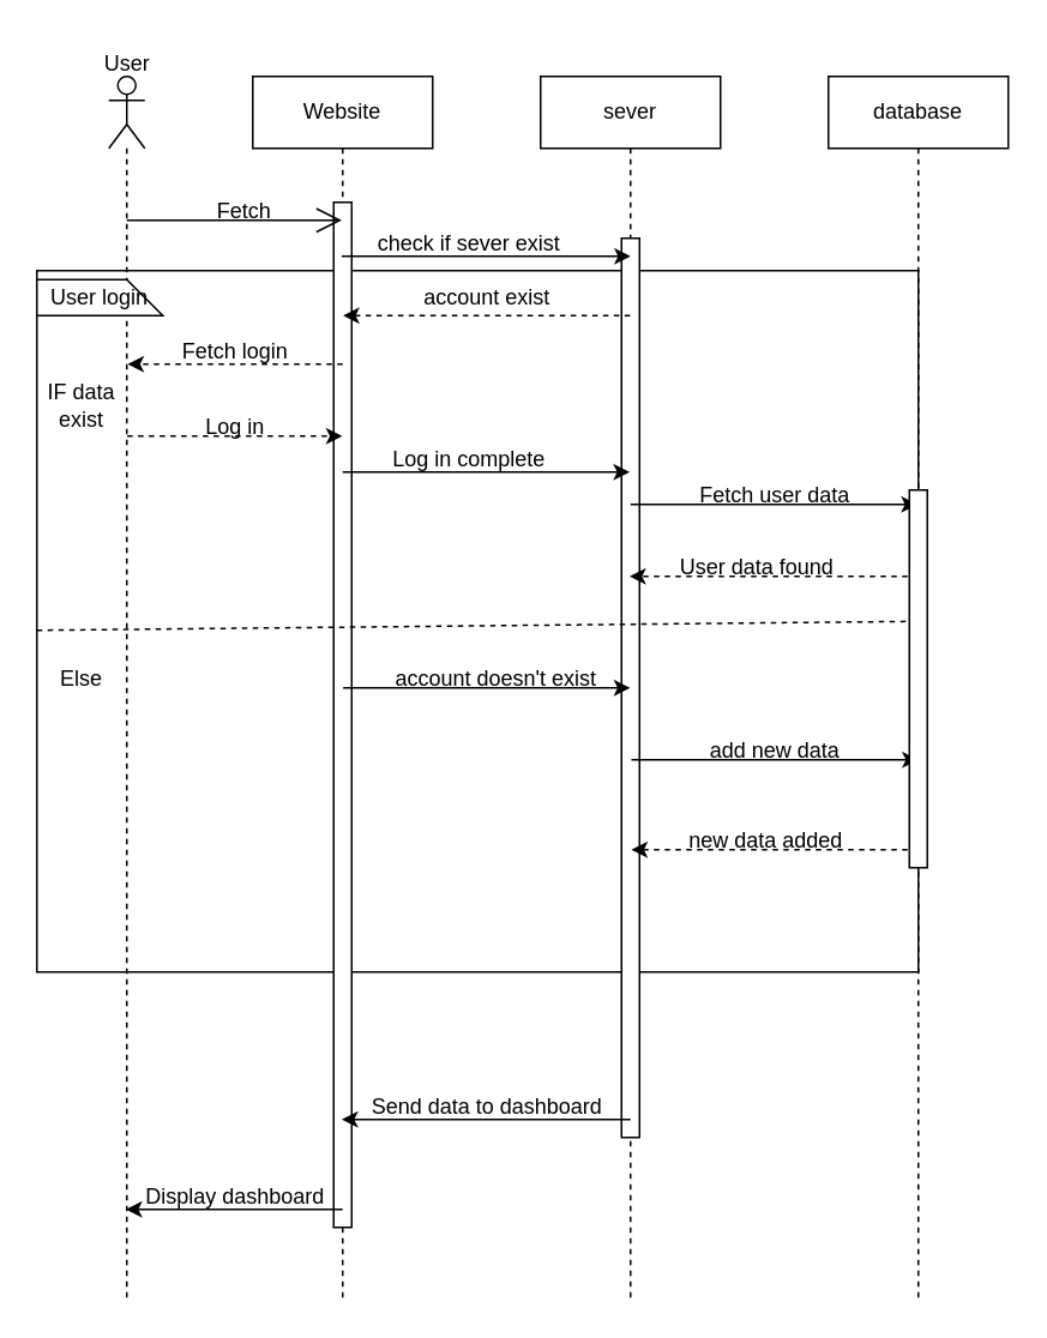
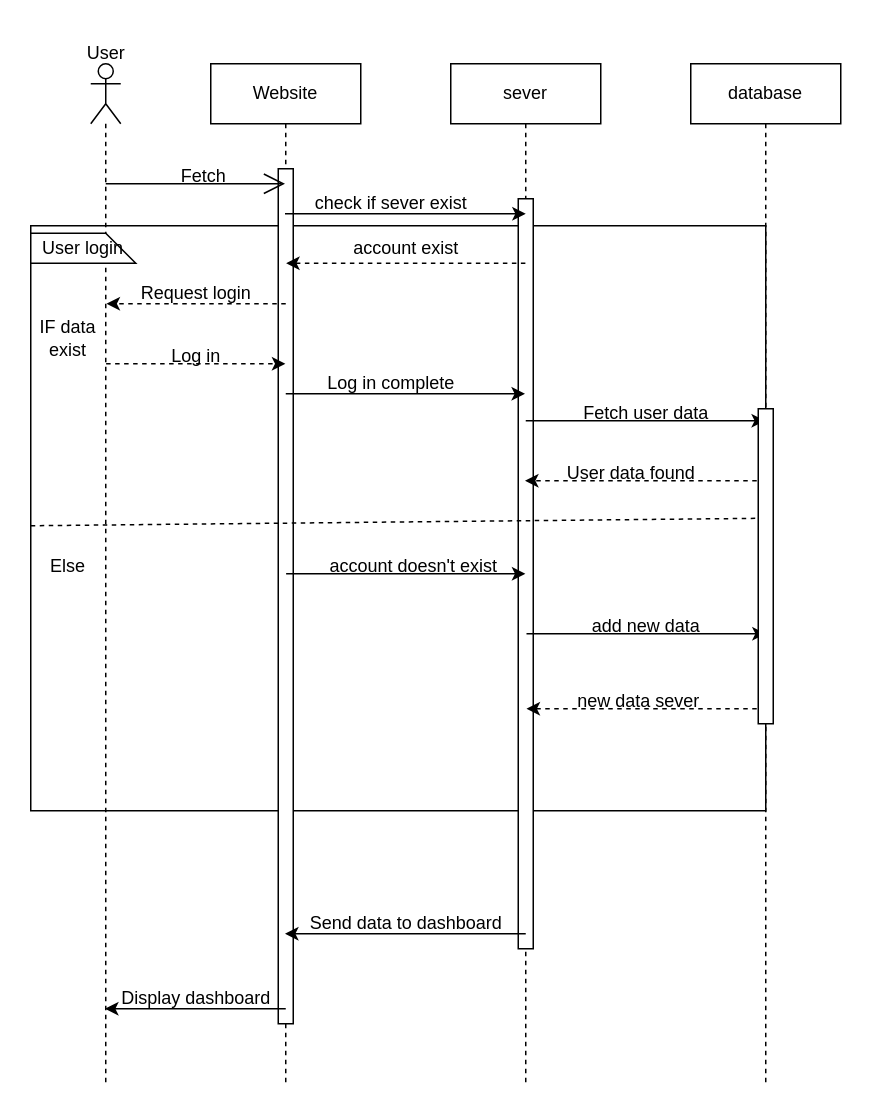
  <mxCell id="0" />
  <mxCell id="1" parent="0" />
  <mxCell id="2" value="" style="rounded=0;whiteSpace=wrap;html=1;" vertex="1" parent="1"><mxGeometry x="20" y="150" width="490" height="390" as="geometry" /></mxCell>
  <mxCell id="3" value="Website" style="shape=umlLifeline;perimeter=lifelinePerimeter;whiteSpace=wrap;html=1;container=1;dropTarget=0;collapsible=0;recursiveResize=0;outlineConnect=0;portConstraint=eastwest;newEdgeStyle={&quot;curved&quot;:0,&quot;rounded&quot;:0};" parent="1" vertex="1"><mxGeometry x="140" y="42" width="100" height="680" as="geometry" /></mxCell>
  <mxCell id="4" value="" style="html=1;points=[[0,0,0,0,5],[0,1,0,0,-5],[1,0,0,0,5],[1,1,0,0,-5]];perimeter=orthogonalPerimeter;outlineConnect=0;targetShapes=umlLifeline;portConstraint=eastwest;newEdgeStyle={&quot;curved&quot;:0,&quot;rounded&quot;:0};" vertex="1" parent="3"><mxGeometry x="45" y="70" width="10" height="570" as="geometry" /></mxCell>
  <mxCell id="5" value="sever" style="shape=umlLifeline;perimeter=lifelinePerimeter;whiteSpace=wrap;html=1;container=1;dropTarget=0;collapsible=0;recursiveResize=0;outlineConnect=0;portConstraint=eastwest;newEdgeStyle={&quot;curved&quot;:0,&quot;rounded&quot;:0};" parent="1" vertex="1"><mxGeometry x="300" y="42" width="100" height="680" as="geometry" /></mxCell>
  <mxCell id="6" value="" style="html=1;points=[[0,0,0,0,5],[0,1,0,0,-5],[1,0,0,0,5],[1,1,0,0,-5]];perimeter=orthogonalPerimeter;outlineConnect=0;targetShapes=umlLifeline;portConstraint=eastwest;newEdgeStyle={&quot;curved&quot;:0,&quot;rounded&quot;:0};" vertex="1" parent="5"><mxGeometry x="45" y="90" width="10" height="500" as="geometry" /></mxCell>
  <mxCell id="7" value="database" style="shape=umlLifeline;perimeter=lifelinePerimeter;whiteSpace=wrap;html=1;container=1;dropTarget=0;collapsible=0;recursiveResize=0;outlineConnect=0;portConstraint=eastwest;newEdgeStyle={&quot;curved&quot;:0,&quot;rounded&quot;:0};" parent="1" vertex="1"><mxGeometry x="460" y="42" width="100" height="680" as="geometry" /></mxCell>
  <mxCell id="8" value="" style="shape=umlLifeline;perimeter=lifelinePerimeter;whiteSpace=wrap;html=1;container=1;dropTarget=0;collapsible=0;recursiveResize=0;outlineConnect=0;portConstraint=eastwest;newEdgeStyle={&quot;curved&quot;:0,&quot;rounded&quot;:0};participant=umlActor;" parent="1" vertex="1"><mxGeometry y="42" width="20" height="680" as="geometry" x="60" /></mxCell>
  <mxCell id="9" value="" style="endArrow=open;endFill=1;endSize=12;html=1;rounded=0;" parent="1" target="3" edge="1"><mxGeometry width="160" relative="1" as="geometry"><mxPoint x="70" y="122" as="sourcePoint" /><mxPoint x="230" y="122" as="targetPoint" /></mxGeometry></mxCell>
  <mxCell id="10" value="Fetch" style="text;html=1;align=center;verticalAlign=middle;resizable=0;points=[];autosize=1;strokeColor=none;fillColor=none;" parent="1" vertex="1"><mxGeometry x="100" y="102" width="70" height="30" as="geometry" /></mxCell>
  <mxCell id="11" value="check if sever exist" style="text;html=1;align=center;verticalAlign=middle;resizable=0;points=[];autosize=1;strokeColor=none;fillColor=none;" parent="1" vertex="1"><mxGeometry x="190" y="120" width="140" height="30" as="geometry" /></mxCell>
  <mxCell id="12" value="" style="endArrow=classic;html=1;rounded=0;" parent="1" source="3" edge="1"><mxGeometry width="50" height="50" relative="1" as="geometry"><mxPoint x="300" y="192" as="sourcePoint" /><mxPoint x="350" y="142" as="targetPoint" /></mxGeometry></mxCell>
  <mxCell id="13" value="" style="endArrow=classic;html=1;rounded=0;dashed=1;" parent="1" edge="1"><mxGeometry width="50" height="50" relative="1" as="geometry"><mxPoint x="349.75" y="175" as="sourcePoint" /><mxPoint x="190.25" y="175" as="targetPoint" /></mxGeometry></mxCell>
  <mxCell id="14" value="account exist" style="text;html=1;align=center;verticalAlign=middle;resizable=0;points=[];autosize=1;strokeColor=none;fillColor=none;" parent="1" vertex="1"><mxGeometry x="225" y="150" width="90" height="30" as="geometry" /></mxCell>
  <mxCell id="15" value="" style="endArrow=classic;html=1;rounded=0;dashed=1;" parent="1" edge="1"><mxGeometry width="50" height="50" relative="1" as="geometry"><mxPoint x="190" y="202" as="sourcePoint" /><mxPoint x="70.5" y="202" as="targetPoint" /></mxGeometry></mxCell>
- <mxCell id="16" value="Fetch login" style="text;html=1;align=center;verticalAlign=middle;resizable=0;points=[];autosize=1;strokeColor=none;fillColor=none;" parent="1" vertex="1"><mxGeometry x="80" y="180" width="100" height="30" as="geometry" /></mxCell>
+ <mxCell id="16" value="Request login" style="text;html=1;align=center;verticalAlign=middle;resizable=0;points=[];autosize=1;strokeColor=none;fillColor=none;" parent="1" vertex="1"><mxGeometry x="80" y="180" width="100" height="30" as="geometry" /></mxCell>
  <mxCell id="17" value="" style="endArrow=classic;html=1;rounded=0;dashed=1;" parent="1" edge="1"><mxGeometry width="50" height="50" relative="1" as="geometry"><mxPoint x="70.25" y="242" as="sourcePoint" /><mxPoint x="189.75" y="242" as="targetPoint" /></mxGeometry></mxCell>
  <mxCell id="18" value="Log in" style="text;html=1;align=center;verticalAlign=middle;resizable=0;points=[];autosize=1;strokeColor=none;fillColor=none;dashed=1;" parent="1" vertex="1"><mxGeometry x="100" y="222" width="60" height="30" as="geometry" /></mxCell>
  <mxCell id="19" value="" style="endArrow=classic;html=1;rounded=0;" parent="1" target="5" edge="1"><mxGeometry width="50" height="50" relative="1" as="geometry"><mxPoint x="190" y="262" as="sourcePoint" /><mxPoint x="240" y="212" as="targetPoint" /></mxGeometry></mxCell>
  <mxCell id="20" value="Log in complete" style="text;html=1;align=center;verticalAlign=middle;resizable=0;points=[];autosize=1;strokeColor=none;fillColor=none;" parent="1" vertex="1"><mxGeometry x="205" y="240" width="110" height="30" as="geometry" /></mxCell>
  <mxCell id="21" value="" style="endArrow=classic;html=1;rounded=0;" parent="1" target="7" edge="1"><mxGeometry width="50" height="50" relative="1" as="geometry"><mxPoint x="350" y="280" as="sourcePoint" /><mxPoint x="400" y="230" as="targetPoint" /></mxGeometry></mxCell>
  <mxCell id="22" value="Fetch user data" style="text;html=1;align=center;verticalAlign=middle;resizable=0;points=[];autosize=1;strokeColor=none;fillColor=none;" parent="1" vertex="1"><mxGeometry x="375" y="260" width="110" height="30" as="geometry" /></mxCell>
  <mxCell id="23" value="" style="endArrow=classic;html=1;rounded=0;dashed=1;" parent="1" target="5" edge="1"><mxGeometry width="50" height="50" relative="1" as="geometry"><mxPoint x="510" y="320" as="sourcePoint" /><mxPoint x="560" y="270" as="targetPoint" /></mxGeometry></mxCell>
  <mxCell id="24" value="User data found" style="text;html=1;align=center;verticalAlign=middle;resizable=0;points=[];autosize=1;strokeColor=none;fillColor=none;" parent="1" vertex="1"><mxGeometry x="365" y="300" width="110" height="30" as="geometry" /></mxCell>
  <mxCell id="25" value="User" style="text;html=1;align=center;verticalAlign=middle;resizable=0;points=[];autosize=1;strokeColor=none;fillColor=none;" vertex="1" parent="1"><mxGeometry x="45" y="20" width="50" height="30" as="geometry" /></mxCell>
  <mxCell id="26" value="" style="endArrow=classic;html=1;rounded=0;" edge="1" parent="1"><mxGeometry width="50" height="50" relative="1" as="geometry"><mxPoint x="190.25" y="382" as="sourcePoint" /><mxPoint x="349.75" y="382" as="targetPoint" /></mxGeometry></mxCell>
  <mxCell id="27" value="account doesn't exist" style="text;html=1;align=center;verticalAlign=middle;resizable=0;points=[];autosize=1;strokeColor=none;fillColor=none;" vertex="1" parent="1"><mxGeometry x="205" y="362" width="140" height="30" as="geometry" /></mxCell>
  <mxCell id="28" value="" style="endArrow=classic;html=1;rounded=0;" edge="1" parent="1"><mxGeometry width="50" height="50" relative="1" as="geometry"><mxPoint x="350.5" y="422" as="sourcePoint" /><mxPoint x="510" y="422" as="targetPoint" /></mxGeometry></mxCell>
  <mxCell id="29" value="add new data" style="text;html=1;align=center;verticalAlign=middle;resizable=0;points=[];autosize=1;strokeColor=none;fillColor=none;" vertex="1" parent="1"><mxGeometry x="380" y="402" width="100" height="30" as="geometry" /></mxCell>
  <mxCell id="30" value="" style="endArrow=classic;html=1;rounded=0;entryX=0.5;entryY=0.923;entryDx=0;entryDy=0;entryPerimeter=0;dashed=1;" edge="1" parent="1"><mxGeometry width="50" height="50" relative="1" as="geometry"><mxPoint x="510" y="472" as="sourcePoint" /><mxPoint x="350.5" y="472" as="targetPoint" /><Array as="points" /></mxGeometry></mxCell>
- <mxCell id="31" value="new data added" style="text;html=1;align=center;verticalAlign=middle;resizable=0;points=[];autosize=1;strokeColor=none;fillColor=none;" vertex="1" parent="1"><mxGeometry x="370" y="452" width="110" height="30" as="geometry" /></mxCell>
+ <mxCell id="31" value="new data sever" style="text;html=1;align=center;verticalAlign=middle;resizable=0;points=[];autosize=1;strokeColor=none;fillColor=none;" vertex="1" parent="1"><mxGeometry x="370" y="452" width="110" height="30" as="geometry" /></mxCell>
  <mxCell id="32" value="" style="endArrow=none;dashed=1;html=1;rounded=0;entryX=1;entryY=0.5;entryDx=0;entryDy=0;" edge="1" parent="1" target="2"><mxGeometry width="50" height="50" relative="1" as="geometry"><mxPoint x="20" y="350" as="sourcePoint" /><mxPoint x="70" y="300" as="targetPoint" /></mxGeometry></mxCell>
  <mxCell id="33" value="IF data exist" style="text;html=1;align=center;verticalAlign=middle;whiteSpace=wrap;rounded=0;" vertex="1" parent="1"><mxGeometry x="20" y="210" width="50" height="30" as="geometry" /></mxCell>
  <mxCell id="34" value="Else" style="text;html=1;align=center;verticalAlign=middle;whiteSpace=wrap;rounded=0;" vertex="1" parent="1"><mxGeometry x="20" y="362" width="50" height="30" as="geometry" /></mxCell>
  <mxCell id="35" value="User login" style="shape=card;whiteSpace=wrap;html=1;direction=south;" vertex="1" parent="1"><mxGeometry x="20" y="155" width="70" height="20" as="geometry" /></mxCell>
  <mxCell id="36" value="" style="endArrow=classic;html=1;rounded=0;" edge="1" parent="1" target="3"><mxGeometry width="50" height="50" relative="1" as="geometry"><mxPoint x="350" y="622" as="sourcePoint" /><mxPoint x="400" y="572" as="targetPoint" /></mxGeometry></mxCell>
  <mxCell id="37" value="Send data to dashboard" style="text;html=1;align=center;verticalAlign=middle;resizable=0;points=[];autosize=1;strokeColor=none;fillColor=none;" vertex="1" parent="1"><mxGeometry x="195" y="600" width="150" height="30" as="geometry" /></mxCell>
  <mxCell id="38" value="" style="endArrow=classic;html=1;rounded=0;" edge="1" parent="1" target="8"><mxGeometry width="50" height="50" relative="1" as="geometry"><mxPoint x="190" y="672" as="sourcePoint" /><mxPoint x="240" y="622" as="targetPoint" /></mxGeometry></mxCell>
  <mxCell id="39" value="Display dashboard" style="text;html=1;align=center;verticalAlign=middle;resizable=0;points=[];autosize=1;strokeColor=none;fillColor=none;" vertex="1" parent="1"><mxGeometry x="70" y="650" width="120" height="30" as="geometry" /></mxCell>
  <mxCell id="40" value="" style="html=1;points=[[0,0,0,0,5],[0,1,0,0,-5],[1,0,0,0,5],[1,1,0,0,-5]];perimeter=orthogonalPerimeter;outlineConnect=0;targetShapes=umlLifeline;portConstraint=eastwest;newEdgeStyle={&quot;curved&quot;:0,&quot;rounded&quot;:0};" vertex="1" parent="1"><mxGeometry x="505" y="272" width="10" height="210" as="geometry" /></mxCell>
